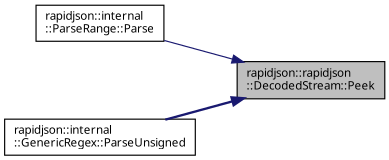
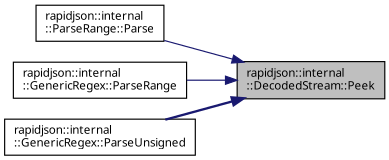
  digraph {
    fontname="Noto Sans"
    rankdir=RL
    node [color=black fillcolor=white fontname="Noto Sans" fontsize=10 shape=record style=filled]
    edge [color=midnightblue dir=back fontname="Noto Sans" fontsize=10 labelfontname=Helvetica labelfontsize=10 style=solid]
-   n1 [fillcolor=grey75 fontcolor=black height=0.2 label="rapidjson::rapidjson\l::DecodedStream::Peek" width=0.4]
+   n1 [fillcolor=grey75 fontcolor=black height=0.2 label="rapidjson::internal\l::DecodedStream::Peek" width=0.4]
    n2 [height=0.2 label="rapidjson::internal\l::ParseRange::Parse" width=0.4]
+   n3 [height=0.2 label="rapidjson::internal\l::GenericRegex::ParseRange" width=0.4]
    n4 [height=0.2 label="rapidjson::internal\l::GenericRegex::ParseUnsigned" width=0.4]
    n1 -> n2
+   n1 -> n3
    n1 -> n4 [style=bold]
  }
